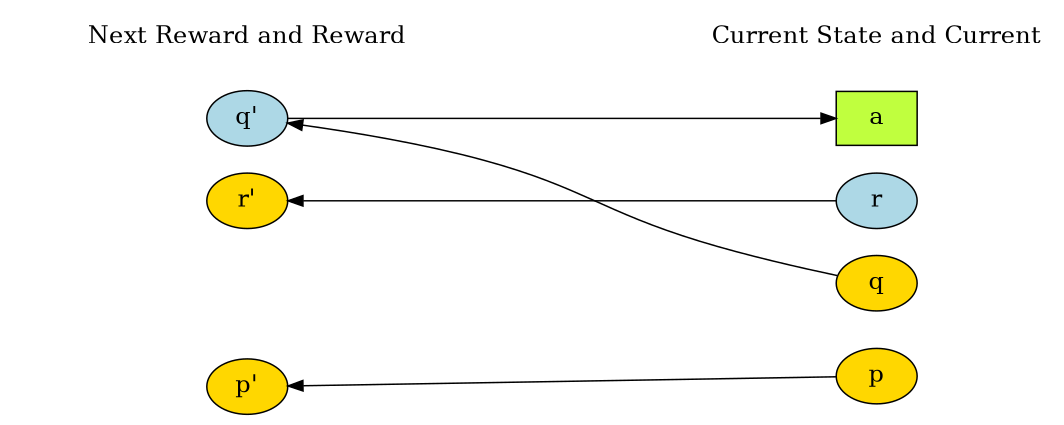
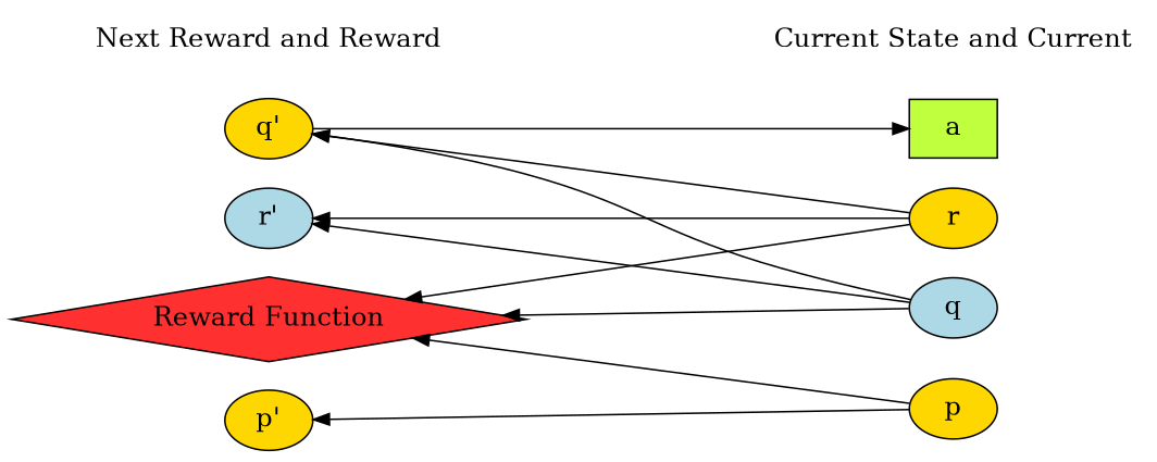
  digraph {
    fontname=Helvetica
    fontsize=16
    rankdir=LR
    ranksep=2.00
    node [fillcolor=gold fontsize=16 style=filled]
-   "r'"
+   "Reward Function" [fillcolor=firebrick1 shape=diamond width=3.3889]
+   "r'" [fillcolor=lightblue]
    n3 [fillcolor=white fontstyle=bold label="Next Reward and Reward" shape=plaintext width=2.1944 style=""]
    "p'"
-   "q'" [fillcolor=lightblue]
+   "q'"
    a [fillcolor=olivedrab1 shape=box]
    n7 [fillcolor=white fontstyle=bold label="Current State and Current" shape=plaintext width=2.4444 style=""]
-   r [fillcolor=lightblue]
-   q
+   r
+   q [fillcolor=lightblue]
    p
    subgraph sub_1 {
      rank=same
+     "Reward Function"
      "r'"
      n3
      "p'"
      "q'"
    }
    subgraph sub_2 {
      rank=same
      a
      n7
      r
      q
      p
    }
    "q'" -> a
    n7 -> n3 [style=invis]
+   r -> "Reward Function"
    r -> "r'"
+   r -> "q'"
+   q -> "Reward Function"
+   q -> "r'"
    q -> "q'"
+   p -> "Reward Function"
    p -> "p'"
  }
